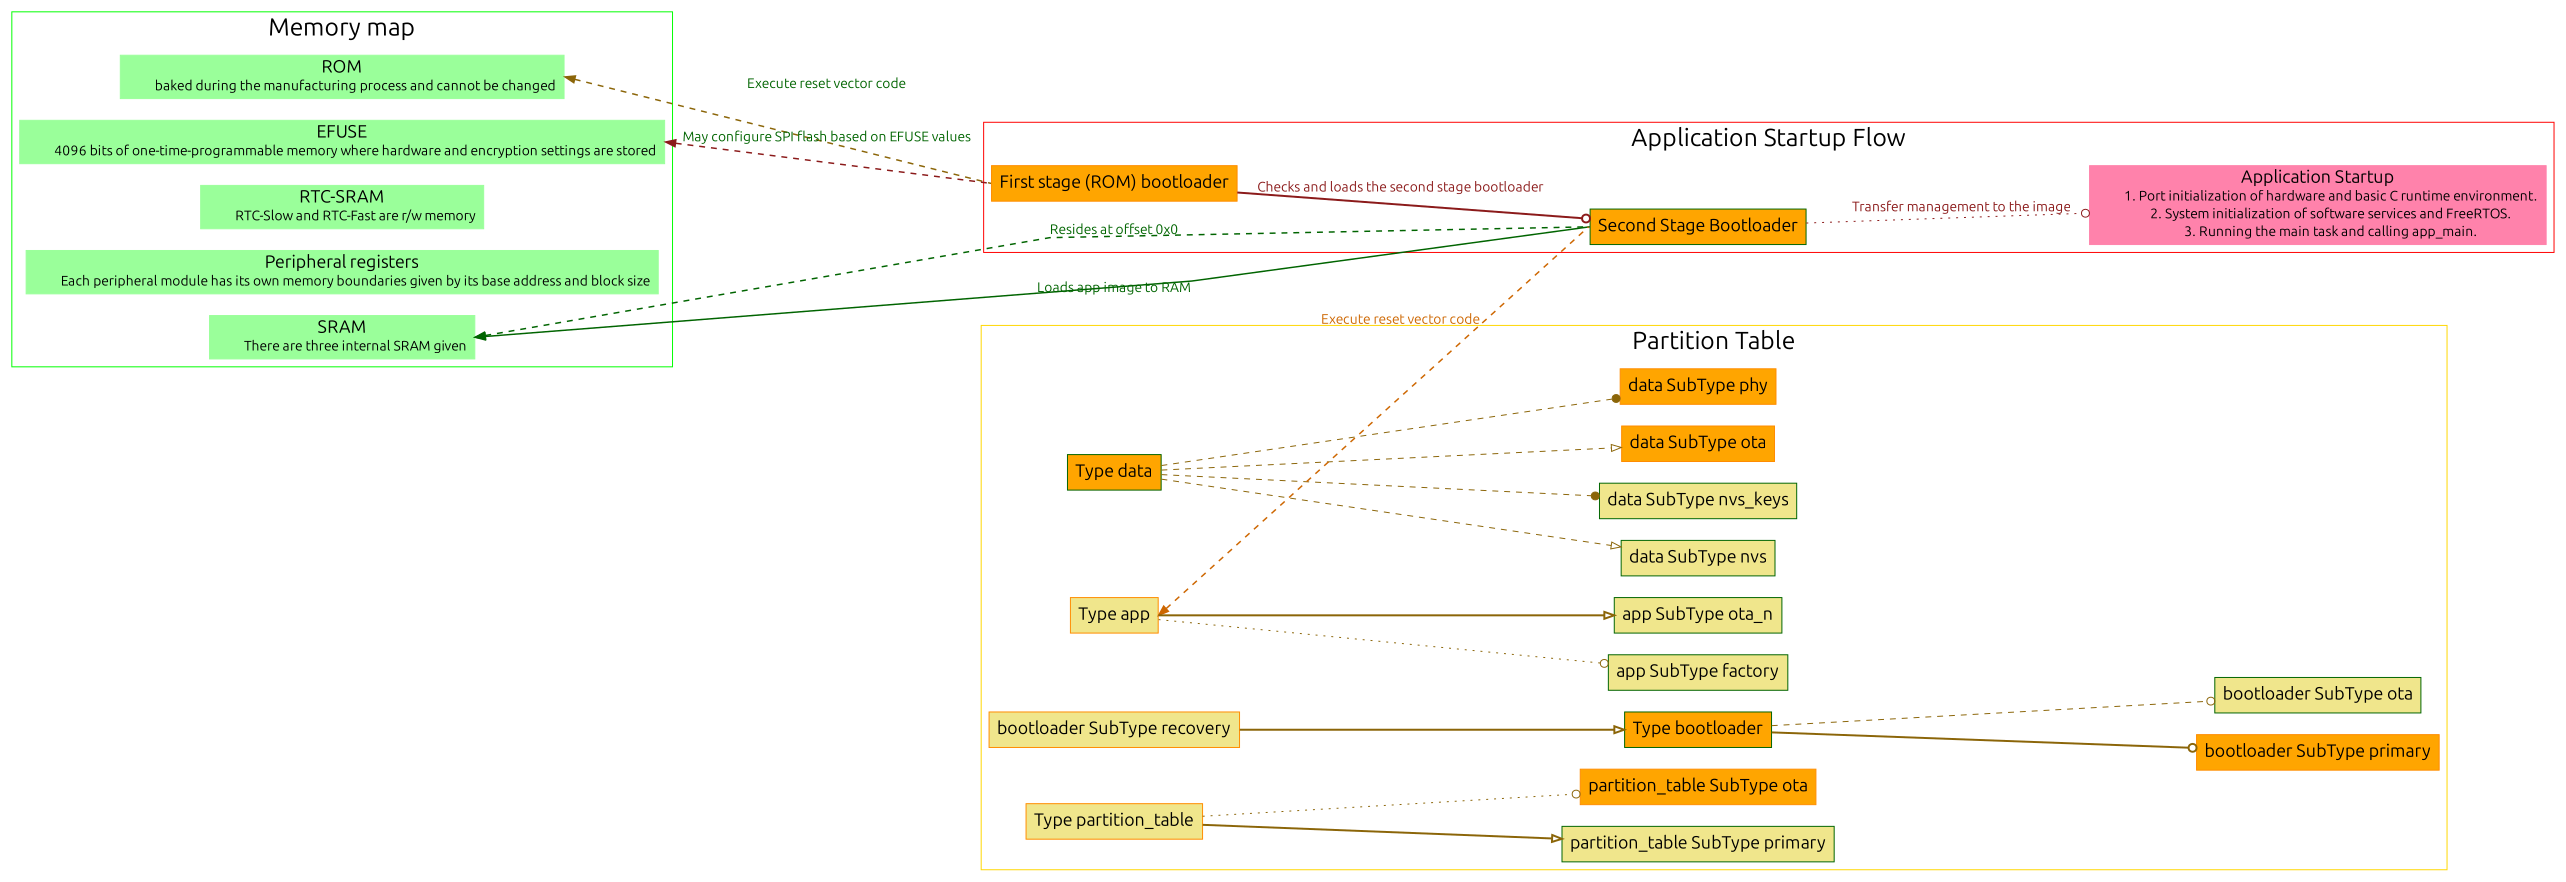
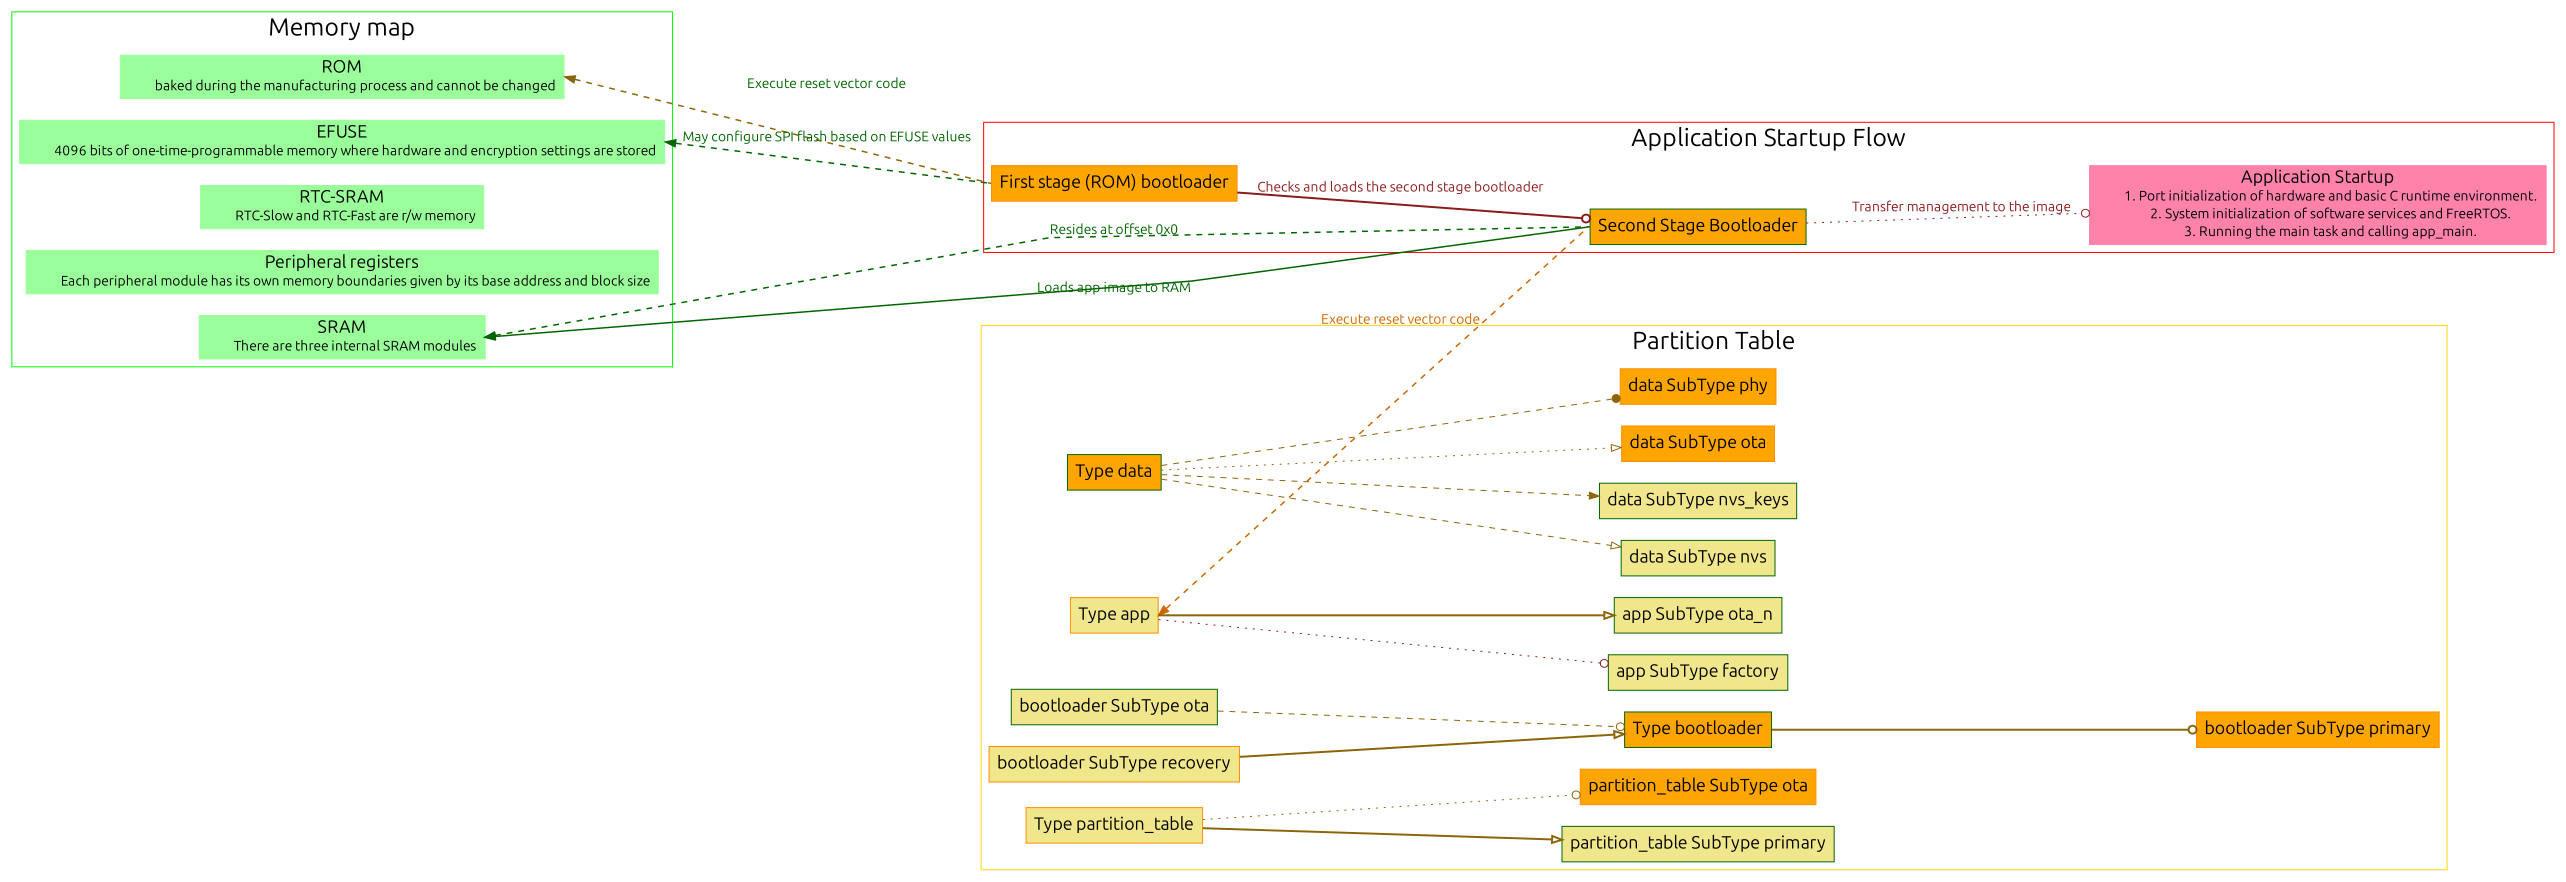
  digraph {
    compound=true
    fontname=Ubuntu
    fontsize=25
    labelloc=t
    nodesep=0.3
    rankdir=LR
    remincross=true
    splines=line
    node [color=darkgreen fillcolor=khaki fontname=Ubuntu fontsize=18 shape=box style=filled]
    edge [arrowhead=odot color=darkgoldenrod4 fontcolor=darkgoldenrod4 fontname=Ubuntu style=dashed]
    "First stage (ROM) bootloader" [color=darkorange fillcolor=orange]
    "Second Stage Bootloader" [fillcolor=orange]
    n3 [color=palevioletred1 label=<Application Startup<BR />       <FONT POINT-SIZE="14">1. Port initialization of hardware and basic C runtime environment.</FONT><BR />       <FONT POINT-SIZE="14">2. System initialization of software services and FreeRTOS.</FONT><BR />       <FONT POINT-SIZE="14">3. Running the main task and calling app_main.</FONT>> fillcolor=""]
    n4 [color=palegreen1 label=<ROM<BR />       <FONT POINT-SIZE="14">baked during the manufacturing process and cannot be changed</FONT>> fillcolor=""]
-   n5 [color=palegreen1 label=<SRAM<BR />       <FONT POINT-SIZE="14">There are three internal SRAM given</FONT>> fillcolor=""]
+   n5 [color=palegreen1 label=<SRAM<BR />       <FONT POINT-SIZE="14">There are three internal SRAM modules</FONT>> fillcolor=""]
    n6 [color=palegreen1 label=<RTC-SRAM<BR />       <FONT POINT-SIZE="14">RTC-Slow and RTC-Fast are r/w memory</FONT>> fillcolor=""]
    n7 [color=palegreen1 label=<Peripheral registers<BR />       <FONT POINT-SIZE="14">Each peripheral module has its own memory boundaries given by its base address and block size</FONT>> fillcolor=""]
    n8 [color=palegreen1 label=<EFUSE<BR />       <FONT POINT-SIZE="14">4096 bits of one-time-programmable memory where hardware and encryption settings are stored</FONT>> fillcolor=""]
    "Type data" [fillcolor=orange]
    "data SubType nvs"
    "data SubType nvs_keys"
    "data SubType ota" [color=darkorange fillcolor=orange]
    "data SubType phy" [color=darkorange fillcolor=orange]
    "Type app" [color=darkorange]
    "app SubType factory"
    "app SubType ota_n"
    "Type bootloader" [fillcolor=orange]
    "bootloader SubType primary" [color=darkorange fillcolor=orange]
    "bootloader SubType ota"
    "bootloader SubType recovery" [color=darkorange]
    "Type partition_table" [color=darkorange]
    "partition_table SubType primary"
    "partition_table SubType ota" [color=darkorange fillcolor=orange]
    subgraph cluster_1 {
      color=red
      label="Application Startup Flow"
      rank=same
      "First stage (ROM) bootloader"
      "Second Stage Bootloader"
      n3
    }
    subgraph cluster_2 {
      color=green
      label="Memory map"
      rank=same
      n4
      n5
      n6
      n7
      n8
    }
    subgraph cluster_3 {
      color=gold
      label="Partition Table"
      rank=same
      "Type data"
      "data SubType nvs"
      "data SubType nvs_keys"
      "data SubType ota"
      "data SubType phy"
      "Type app"
      "app SubType factory"
      "app SubType ota_n"
      "Type bootloader"
      "bootloader SubType primary"
      "bootloader SubType ota"
      "bootloader SubType recovery"
      "Type partition_table"
      "partition_table SubType primary"
      "partition_table SubType ota"
    }
    "First stage (ROM) bootloader" -> "Second Stage Bootloader" [color=firebrick4 fontcolor=firebrick4 label="Checks and loads the second stage bootloader" style=bold]
    "Second Stage Bootloader" -> n3 [color=firebrick4 fontcolor=firebrick4 label="Transfer management to the image" style=dotted]
    n4 -> "First stage (ROM) bootloader" [arrowhead=normal dir=back fontcolor=darkgreen headport=w label="Execute reset vector code" penwidth=1.5 tailport=e]
    n5 -> "Second Stage Bootloader" [arrowhead=normal color=darkgreen dir=back fontcolor=darkgreen headport=w label="Resides at offset 0x0" penwidth=1.5 tailport=e]
    n5 -> "Second Stage Bootloader" [arrowhead=normal color=darkgreen dir=back fontcolor=darkgreen headport=w label="Loads app image to RAM" penwidth=1.5 style=bold tailport=e]
-   n8 -> "First stage (ROM) bootloader" [arrowhead=normal color=firebrick4 dir=back fontcolor=darkgreen headport=w label="May configure SPI flash based on EFUSE values" penwidth=1.5 tailport=e]
+   n8 -> "First stage (ROM) bootloader" [arrowhead=normal color=darkgreen dir=back fontcolor=darkgreen headport=w label="May configure SPI flash based on EFUSE values" penwidth=1.5 tailport=e]
    "Type data" -> "data SubType nvs" [arrowhead=onormal]
-   "Type data" -> "data SubType nvs_keys" [arrowhead=dot]
-   "Type data" -> "data SubType ota" [arrowhead=onormal]
+   "Type data" -> "data SubType nvs_keys" [arrowhead=normal]
+   "Type data" -> "data SubType ota" [arrowhead=onormal style=dotted]
    "Type data" -> "data SubType phy" [arrowhead=dot]
    "Type app" -> "Second Stage Bootloader" [arrowhead=normal color=darkorange3 dir=back fontcolor=darkorange3 headport=w label="Execute reset vector code" penwidth=1.5 tailport=e]
-   "Type app" -> "app SubType factory" [style=dotted]
+   "Type app" -> "app SubType factory" [color=firebrick4 style=dotted]
    "Type app" -> "app SubType ota_n" [arrowhead=onormal style=bold]
    "Type bootloader" -> "bootloader SubType primary" [style=bold]
-   "Type bootloader" -> "bootloader SubType ota"
+   "bootloader SubType ota" -> "Type bootloader"
    "bootloader SubType recovery" -> "Type bootloader" [arrowhead=onormal style=bold]
    "Type partition_table" -> "partition_table SubType primary" [arrowhead=onormal style=bold]
    "Type partition_table" -> "partition_table SubType ota" [style=dotted]
  }
